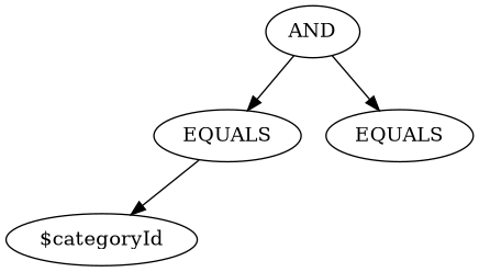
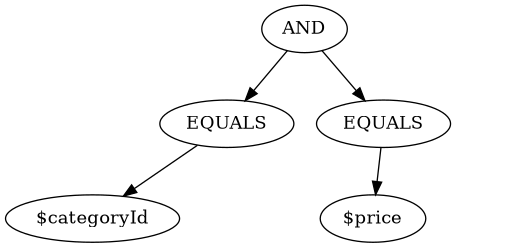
  digraph {
    n1 [label=AND]
    n2 [label=EQUALS]
    n3 [label=EQUALS]
    n4 [label="$categoryId"]
    n5 [label=10 style=invis]
+   n6 [label="$price"]
    n7 [label=3 style=invis]
    n1 -> n2
    n1 -> n3
    n2 -> n4
    n2 -> n5 [style=invis]
+   n3 -> n6
    n3 -> n7 [style=invis]
  }
